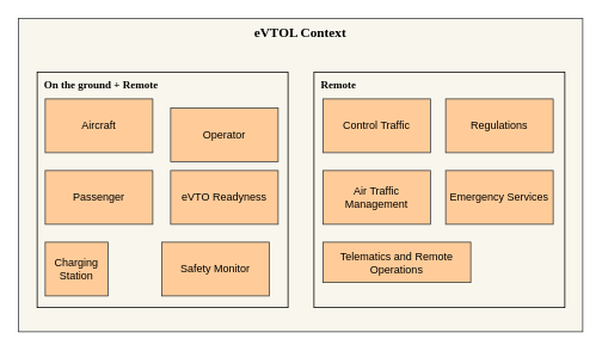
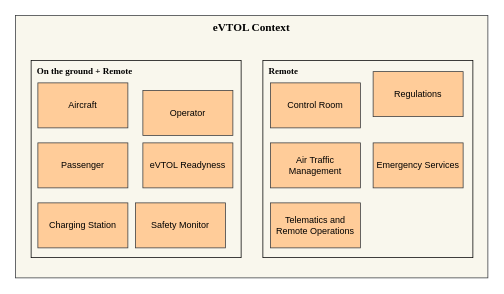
  <mxCell id="0" />
  <mxCell id="1" parent="0" />
  <mxCell id="2" value="eVTOL Context" style="rounded=0;whiteSpace=wrap;html=1;fillColor=#f9f7ed;strokeColor=#36393d;align=center;verticalAlign=top;fontFamily=Verdana;fontStyle=1;fontSize=15;" vertex="1" parent="1"><mxGeometry x="20" y="20" width="630" height="350" as="geometry" /></mxCell>
  <mxCell id="3" value="&lt;b&gt;&lt;font face=&quot;Verdana&quot;&gt;&amp;nbsp; Remote&lt;/font&gt;&lt;/b&gt;" style="rounded=0;whiteSpace=wrap;html=1;fillColor=none;align=left;verticalAlign=top;" vertex="1" parent="1"><mxGeometry x="350" y="80" width="280" height="263" as="geometry" /></mxCell>
  <mxCell id="4" value="&lt;b&gt;&lt;font face=&quot;Verdana&quot;&gt;&amp;nbsp; On the ground + Remote&lt;/font&gt;&lt;/b&gt;" style="rounded=0;whiteSpace=wrap;html=1;fillColor=none;align=left;verticalAlign=top;" vertex="1" parent="1"><mxGeometry x="41" y="80" width="280" height="263" as="geometry" /></mxCell>
  <mxCell id="5" value="Aircraft" style="rounded=0;whiteSpace=wrap;html=1;fillColor=#ffcc99;strokeColor=#36393d;" vertex="1" parent="1"><mxGeometry x="50" y="110" width="120" height="60" as="geometry" /></mxCell>
  <mxCell id="6" value="Operator" style="rounded=0;whiteSpace=wrap;html=1;fillColor=#ffcc99;strokeColor=#36393d;" vertex="1" parent="1"><mxGeometry x="190" y="120" width="120" height="60" as="geometry" /></mxCell>
  <mxCell id="7" value="Passenger" style="rounded=0;whiteSpace=wrap;html=1;fillColor=#ffcc99;strokeColor=#36393d;" vertex="1" parent="1"><mxGeometry x="50" y="190" width="120" height="60" as="geometry" /></mxCell>
- <mxCell id="8" value="Control Traffic" style="rounded=0;whiteSpace=wrap;html=1;fillColor=#ffcc99;strokeColor=#36393d;" vertex="1" parent="1"><mxGeometry x="360" y="110" width="120" height="60" as="geometry" /></mxCell>
+ <mxCell id="8" value="Control Room" style="rounded=0;whiteSpace=wrap;html=1;fillColor=#ffcc99;strokeColor=#36393d;" vertex="1" parent="1"><mxGeometry x="360" y="110" width="120" height="60" as="geometry" /></mxCell>
  <mxCell id="9" value="Air Traffic Management" style="rounded=0;whiteSpace=wrap;html=1;fillColor=#ffcc99;strokeColor=#36393d;" vertex="1" parent="1"><mxGeometry x="360" y="190" width="120" height="60" as="geometry" /></mxCell>
- <mxCell id="10" value="eVTO Readyness" style="rounded=0;whiteSpace=wrap;html=1;fillColor=#ffcc99;strokeColor=#36393d;" vertex="1" parent="1"><mxGeometry x="190" y="190" width="120" height="60" as="geometry" /></mxCell>
- <mxCell id="11" value="Telematics and Remote Operations" style="rounded=0;whiteSpace=wrap;html=1;fillColor=#ffcc99;strokeColor=#36393d;" vertex="1" parent="1"><mxGeometry x="360" y="270" width="165" height="45" as="geometry" /></mxCell>
- <mxCell id="12" value="Regulations" style="rounded=0;whiteSpace=wrap;html=1;fillColor=#ffcc99;strokeColor=#36393d;" vertex="1" parent="1"><mxGeometry x="497" y="110" width="120" height="60" as="geometry" /></mxCell>
+ <mxCell id="10" value="eVTOL Readyness" style="rounded=0;whiteSpace=wrap;html=1;fillColor=#ffcc99;strokeColor=#36393d;" vertex="1" parent="1"><mxGeometry x="190" y="190" width="120" height="60" as="geometry" /></mxCell>
+ <mxCell id="11" value="Telematics and Remote Operations" style="rounded=0;whiteSpace=wrap;html=1;fillColor=#ffcc99;strokeColor=#36393d;" vertex="1" parent="1"><mxGeometry x="360" y="270" width="120" height="60" as="geometry" /></mxCell>
+ <mxCell id="12" value="Regulations" style="rounded=0;whiteSpace=wrap;html=1;fillColor=#ffcc99;strokeColor=#36393d;" vertex="1" parent="1"><mxGeometry x="497" y="95" width="120" height="60" as="geometry" /></mxCell>
  <mxCell id="13" value="Emergency Services" style="rounded=0;whiteSpace=wrap;html=1;fillColor=#ffcc99;strokeColor=#36393d;" vertex="1" parent="1"><mxGeometry x="497" y="190" width="120" height="60" as="geometry" /></mxCell>
- <mxCell id="14" value="Charging Station" style="rounded=0;whiteSpace=wrap;html=1;fillColor=#ffcc99;strokeColor=#36393d;" vertex="1" parent="1"><mxGeometry x="50" y="270" width="70" height="60" as="geometry" /></mxCell>
+ <mxCell id="14" value="Charging Station" style="rounded=0;whiteSpace=wrap;html=1;fillColor=#ffcc99;strokeColor=#36393d;" vertex="1" parent="1"><mxGeometry x="50" y="270" width="120" height="60" as="geometry" /></mxCell>
  <mxCell id="15" value="Safety Monitor" style="rounded=0;whiteSpace=wrap;html=1;fillColor=#ffcc99;strokeColor=#36393d;" vertex="1" parent="1"><mxGeometry x="180" y="270" width="120" height="60" as="geometry" /></mxCell>
